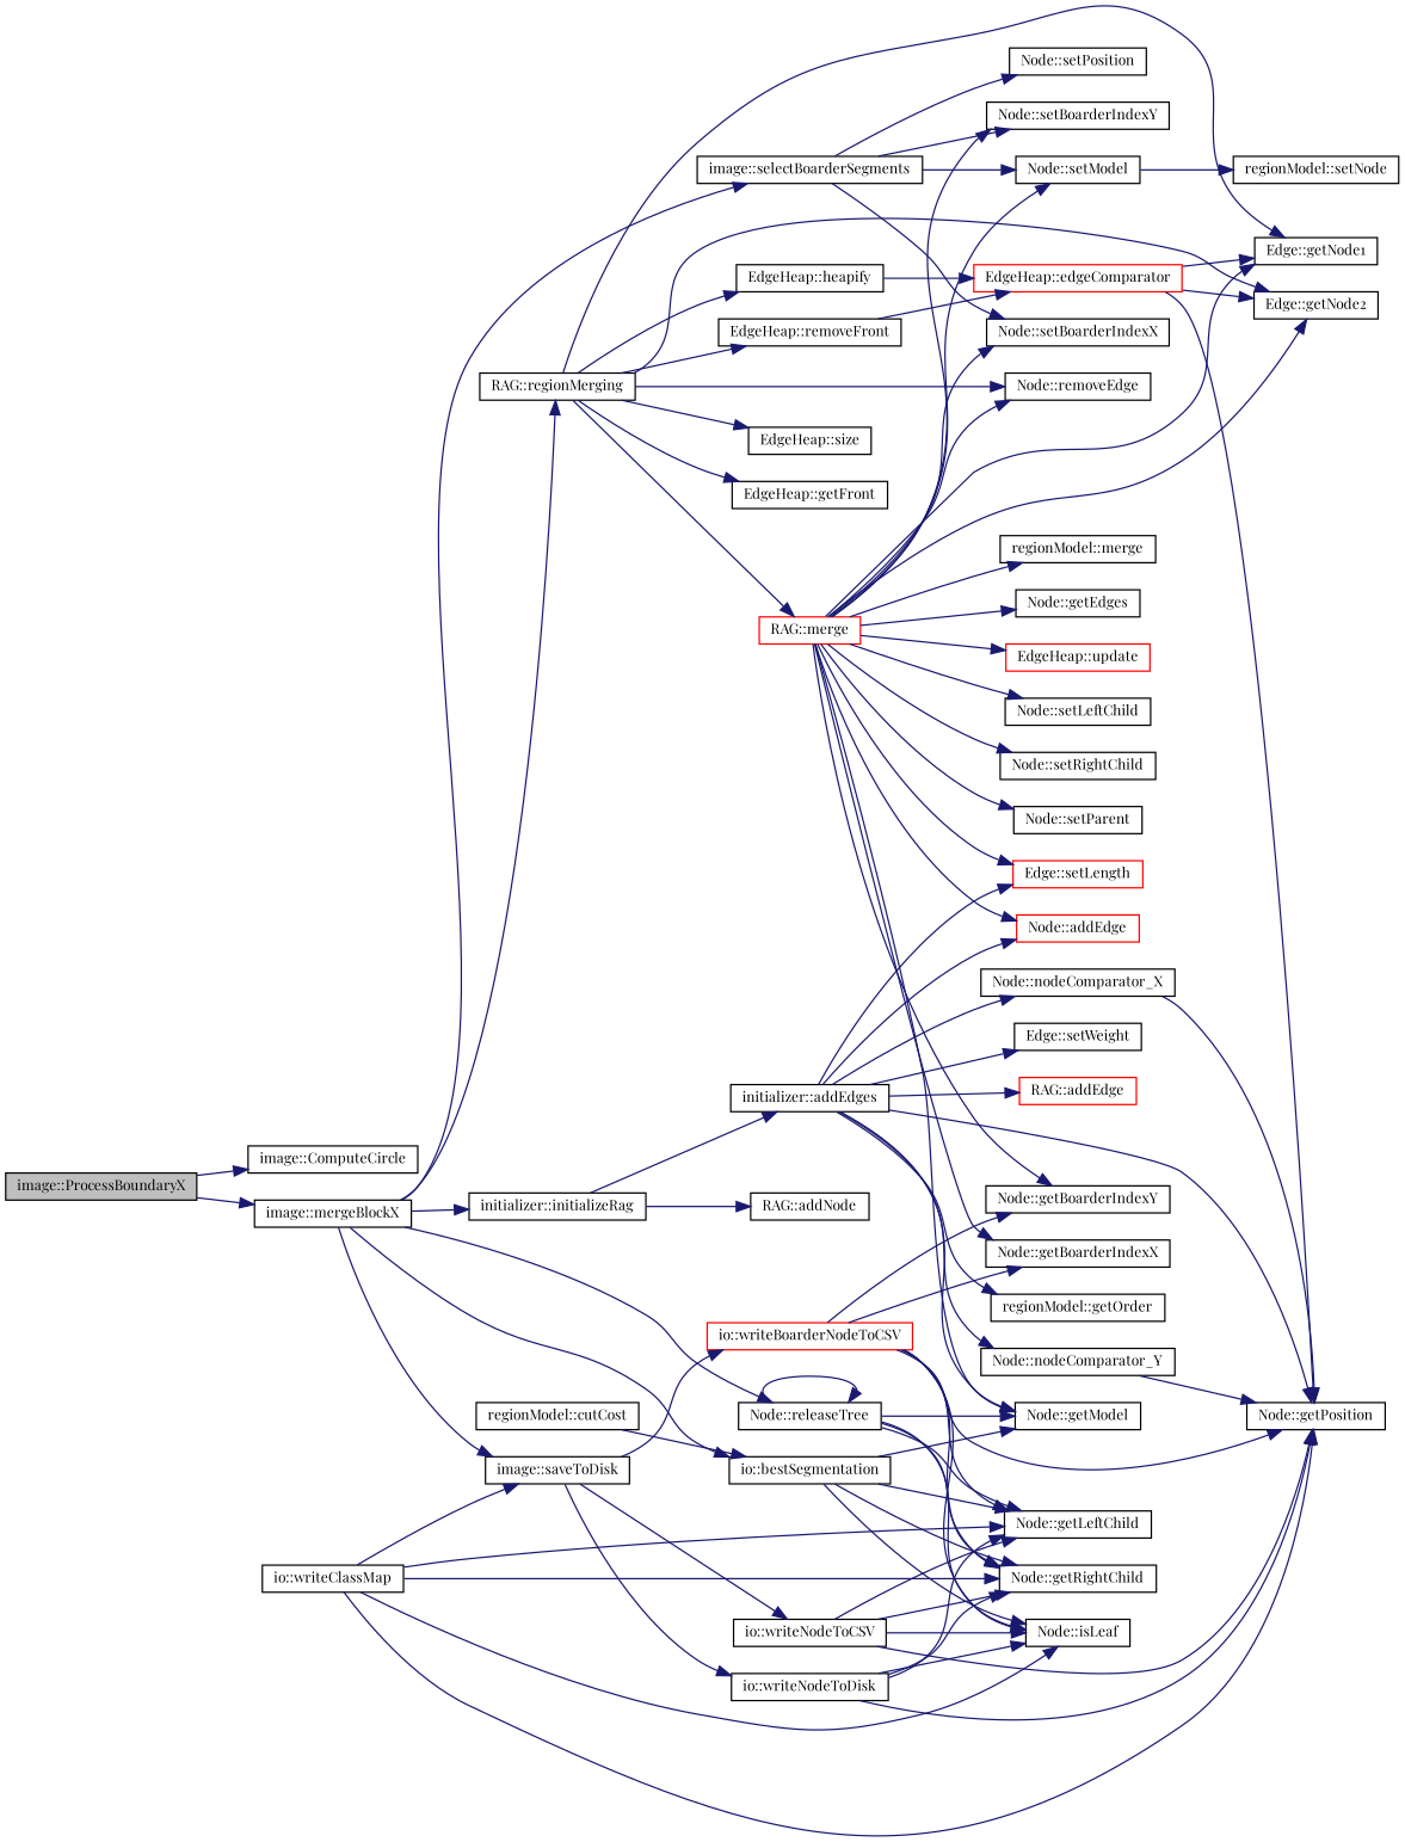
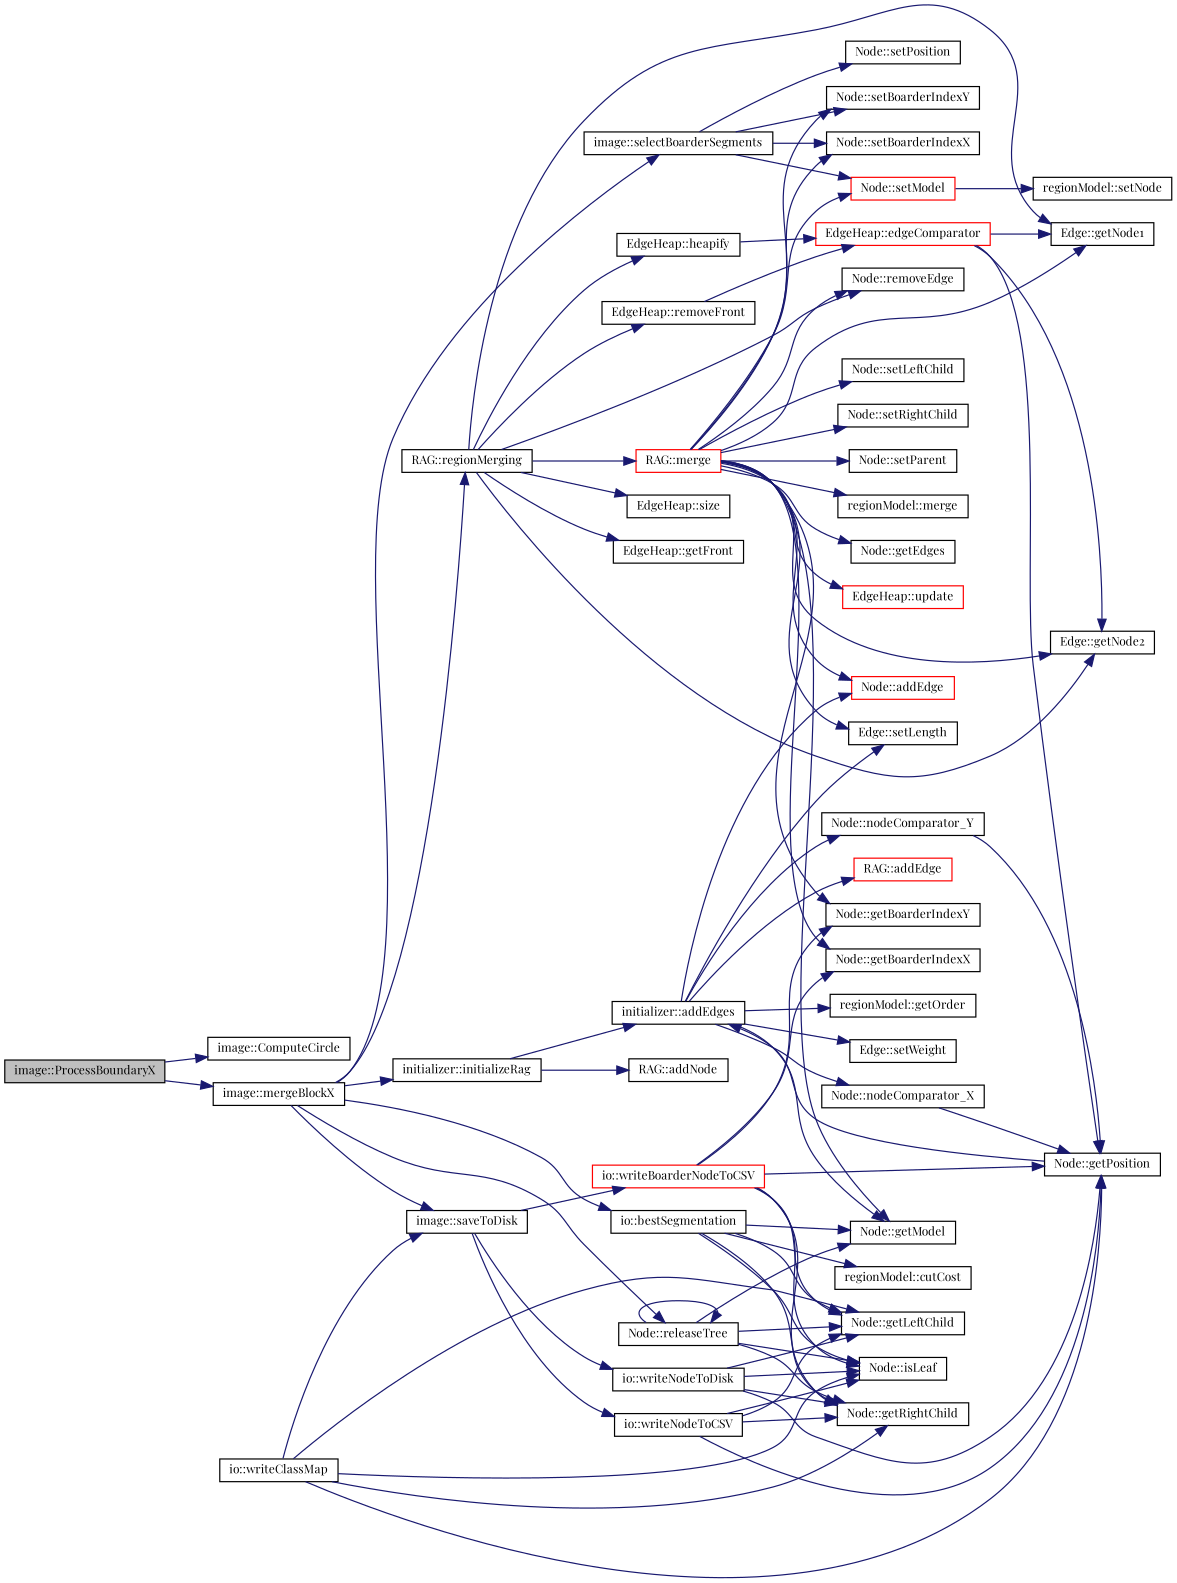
  digraph {
    fontname="Playfair Display"
    rankdir=LR
    node [color=black fillcolor=white fontname="Playfair Display" fontsize=10 shape=record style=filled]
    edge [color=midnightblue fontname="Playfair Display" fontsize=10 labelfontname=Helvetica labelfontsize=10 style=solid]
    n1 [fillcolor=grey75 fontcolor=black height=0.2 label="image::ProcessBoundaryX" width=0.4]
    n2 [height=0.2 label="image::ComputeCircle" width=0.4]
    n3 [height=0.2 label="image::mergeBlockX" width=0.4]
    n4 [height=0.2 label="image::selectBoarderSegments" width=0.4]
    n5 [height=0.2 label="initializer::initializeRag" width=0.4]
    n6 [height=0.2 label="RAG::regionMerging" width=0.4]
    n7 [height=0.2 label="io::bestSegmentation" width=0.4]
    n8 [height=0.2 label="image::saveToDisk" width=0.4]
    n9 [height=0.2 label="Node::releaseTree" width=0.4]
    n10 [height=0.2 label="Node::setPosition" width=0.4]
    n11 [height=0.2 label="Node::setBoarderIndexX" width=0.4]
    n12 [height=0.2 label="Node::setBoarderIndexY" width=0.4]
-   n13 [height=0.2 label="Node::setModel" width=0.4]
+   n13 [color=red height=0.2 label="Node::setModel" width=0.4]
    n14 [height=0.2 label="RAG::addNode" width=0.4]
    n15 [height=0.2 label="initializer::addEdges" width=0.4]
    n16 [height=0.2 label="EdgeHeap::heapify" width=0.4]
    n17 [height=0.2 label="Edge::getNode1" width=0.4]
    n18 [height=0.2 label="Edge::getNode2" width=0.4]
    n19 [height=0.2 label="EdgeHeap::size" width=0.4]
    n20 [height=0.2 label="EdgeHeap::getFront" width=0.4]
    n21 [height=0.2 label="EdgeHeap::removeFront" width=0.4]
    n22 [height=0.2 label="Node::removeEdge" width=0.4]
    n23 [color=red height=0.2 label="RAG::merge" width=0.4]
    n24 [height=0.2 label="Node::getModel" width=0.4]
    n25 [height=0.2 label="Node::isLeaf" width=0.4]
    n26 [height=0.2 label="Node::getLeftChild" width=0.4]
    n27 [height=0.2 label="Node::getRightChild" width=0.4]
    n28 [height=0.2 label="regionModel::cutCost" width=0.4]
    n29 [height=0.2 label="io::writeNodeToDisk" width=0.4]
    n30 [height=0.2 label="io::writeNodeToCSV" width=0.4]
    n31 [color=red height=0.2 label="io::writeBoarderNodeToCSV" width=0.4]
    n32 [height=0.2 label="regionModel::setNode" width=0.4]
    n33 [height=0.2 label="Node::nodeComparator_X" width=0.4]
    n34 [height=0.2 label="Node::getPosition" width=0.4]
    n35 [height=0.2 label="regionModel::getOrder" width=0.4]
    n36 [height=0.2 label="Edge::setWeight" width=0.4]
-   n37 [color=red height=0.2 label="Edge::setLength" width=0.4]
+   n37 [height=0.2 label="Edge::setLength" width=0.4]
    n38 [color=red height=0.2 label="Node::addEdge" width=0.4]
    n39 [color=red height=0.2 label="RAG::addEdge" width=0.4]
    n40 [height=0.2 label="Node::nodeComparator_Y" width=0.4]
    n41 [color=red height=0.2 label="EdgeHeap::edgeComparator" width=0.4]
    n42 [height=0.2 label="Node::setLeftChild" width=0.4]
    n43 [height=0.2 label="Node::setRightChild" width=0.4]
    n44 [height=0.2 label="Node::setParent" width=0.4]
    n45 [height=0.2 label="Node::getBoarderIndexX" width=0.4]
    n46 [height=0.2 label="Node::getBoarderIndexY" width=0.4]
    n47 [height=0.2 label="regionModel::merge" width=0.4]
    n48 [height=0.2 label="Node::getEdges" width=0.4]
    n49 [color=red height=0.2 label="EdgeHeap::update" width=0.4]
    n50 [height=0.2 label="io::writeClassMap" width=0.4]
    n1 -> n2
    n1 -> n3
    n3 -> n4
    n3 -> n5
    n3 -> n6
    n3 -> n7
    n3 -> n8
    n3 -> n9
    n4 -> n10
    n4 -> n11
    n4 -> n12
    n4 -> n13
    n5 -> n14
    n5 -> n15
    n6 -> n16
    n6 -> n17
    n6 -> n18
    n6 -> n19
    n6 -> n20
    n6 -> n21
    n6 -> n22
    n6 -> n23
    n7 -> n24
    n7 -> n25
    n7 -> n26
    n7 -> n27
-   n28 -> n7
+   n7 -> n28
    n8 -> n29
    n8 -> n30
    n8 -> n31
    n9 -> n9
    n9 -> n24
    n9 -> n25
    n9 -> n26
    n9 -> n27
    n13 -> n32
    n15 -> n24
    n15 -> n33
-   n15 -> n34
+   n34 -> n15
    n15 -> n35
    n15 -> n36
    n15 -> n37
    n15 -> n38
    n15 -> n39
    n15 -> n40
    n16 -> n41
    n21 -> n41
    n23 -> n11
    n23 -> n12
    n23 -> n13
    n23 -> n17
    n23 -> n18
    n23 -> n22
    n23 -> n24
    n23 -> n37
    n23 -> n38
    n23 -> n42
    n23 -> n43
    n23 -> n44
    n23 -> n45
    n23 -> n46
    n23 -> n47
    n23 -> n48
    n23 -> n49
    n29 -> n25
    n29 -> n26
    n29 -> n27
    n29 -> n34
    n30 -> n25
    n30 -> n26
    n30 -> n27
    n30 -> n34
    n31 -> n25
    n31 -> n26
    n31 -> n27
    n31 -> n34
    n31 -> n45
    n31 -> n46
    n33 -> n34
    n40 -> n34
    n41 -> n17
    n41 -> n18
    n41 -> n34
    n50 -> n8
    n50 -> n25
    n50 -> n26
    n50 -> n27
    n50 -> n34
  }
